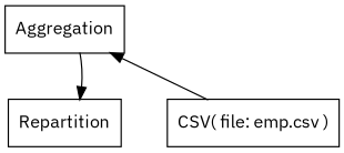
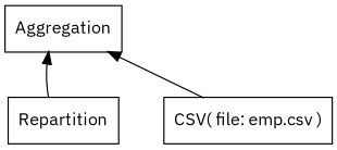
  digraph {
    fontname="IBM Plex Sans"
    nodesep=0.5
    ordering=in
    rankdir=BT
    node [fontname="IBM Plex Sans" shape=record]
    edge [fontname="IBM Plex Sans"]
    n1 [label=Repartition]
    n2 [label=Aggregation]
    n3 [label="CSV(  file: emp.csv )"]
-   n2 -> n1
+   n1 -> n2
    n3 -> n2
  }
